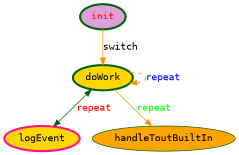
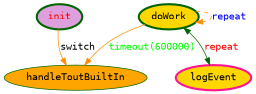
  digraph {
    fontname="DejaVu Sans Mono"
    rankdir=TB
    node [color=darkgreen fillcolor=gold fontcolor=black fontname="DejaVu Sans Mono" penwidth=3 style=filled]
    edge [color=darkorange fontname="DejaVu Sans Mono"]
    init [fillcolor=plum fontcolor=red]
    doWork
    logEvent [color=deeppink]
    handleToutBuiltIn [fillcolor=orange fontcolor="" penwidth=""]
-   init -> doWork [fontcolor=black label=switch]
+   init -> handleToutBuiltIn [fontcolor=black label=switch]
    doWork -> doWork [fontcolor=blue label="repeat " style=dashed]
    doWork -> logEvent [color=darkgreen dir=both fontcolor=red label=repeat]
-   doWork -> handleToutBuiltIn [fontcolor=green label=repeat]
+   doWork -> handleToutBuiltIn [fontcolor=green label="timeout(600000)"]
  }
